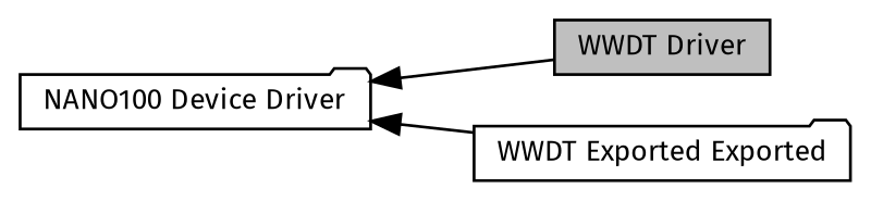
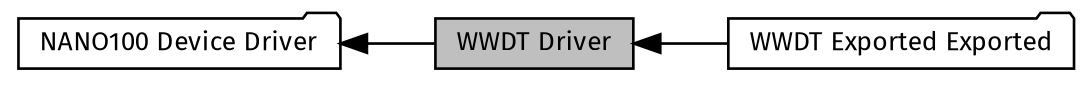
  digraph {
    fontname="Fira Sans"
    rankdir=LR
    node [color=black fillcolor=white fontname="Fira Sans" fontsize=10 shape=folder style=filled]
    edge [dir=back fontname="Fira Sans" fontsize=10 labelfontname=Helvetica labelfontsize=10 shape=plaintext style=solid]
    n1 [height=0.2 label="NANO100 Device Driver" width=0.4]
    n2 [fillcolor=grey75 fontcolor=black height=0.2 label="WWDT Driver" shape=box width=0.4]
    n3 [height=0.2 label="WWDT Exported Exported" width=0.4]
    n1 -> n2
-   n1 -> n3
+   n2 -> n3
  }
